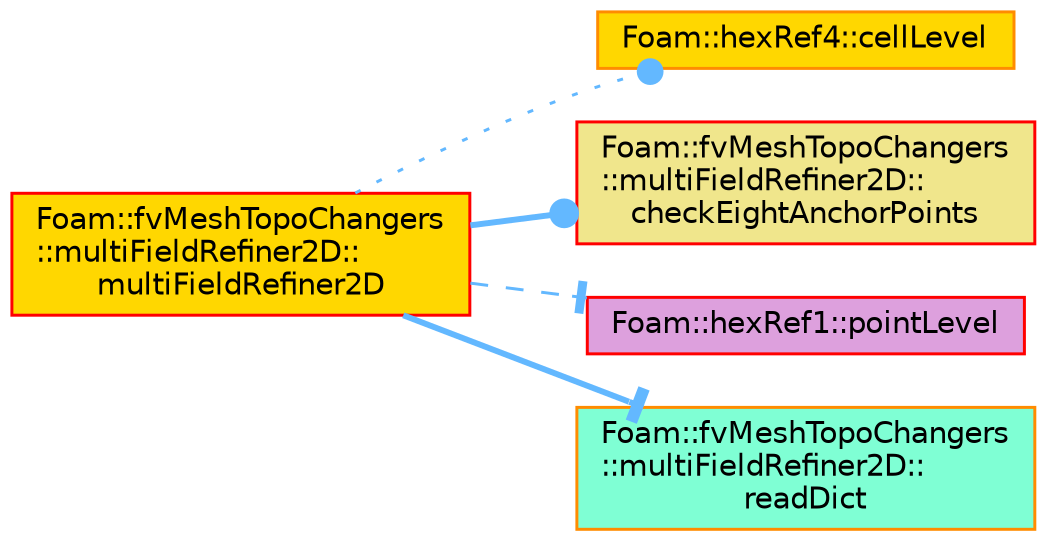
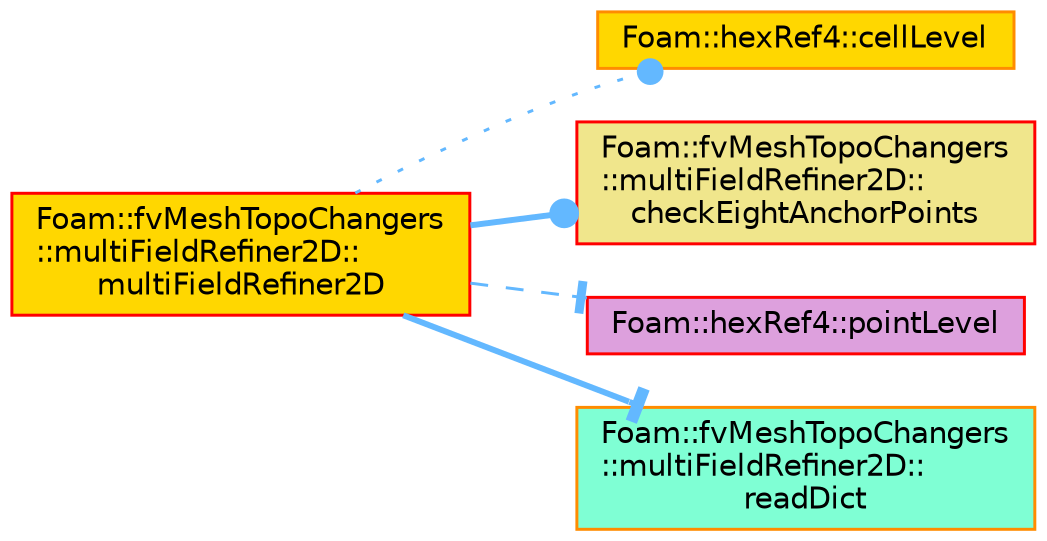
  digraph {
    rankdir=LR
    node [color=red fillcolor=gold fontname=Helvetica fontsize=10 shape=box style=filled]
    edge [color=steelblue1 fontname=Helvetica fontsize=10 labelfontname=Helvetica labelfontsize=10 style=bold arrowhead=dot]
    n1 [fontcolor=black height=0.2 label="Foam::fvMeshTopoChangers\l::multiFieldRefiner2D::\lmultiFieldRefiner2D" width=0.4]
    n2 [color=darkorange height=0.2 label="Foam::hexRef4::cellLevel" width=0.4]
    n3 [fillcolor=khaki height=0.2 label="Foam::fvMeshTopoChangers\l::multiFieldRefiner2D::\lcheckEightAnchorPoints" width=0.4]
-   n4 [fillcolor=plum height=0.2 label="Foam::hexRef1::pointLevel" width=0.4]
+   n4 [fillcolor=plum height=0.2 label="Foam::hexRef4::pointLevel" width=0.4]
    n5 [color=darkorange fillcolor=aquamarine height=0.2 label="Foam::fvMeshTopoChangers\l::multiFieldRefiner2D::\lreadDict" width=0.4]
    n1 -> n2 [style=dotted]
    n1 -> n3
    n1 -> n4 [style=dashed arrowhead=tee]
    n1 -> n5 [arrowhead=tee]
  }
